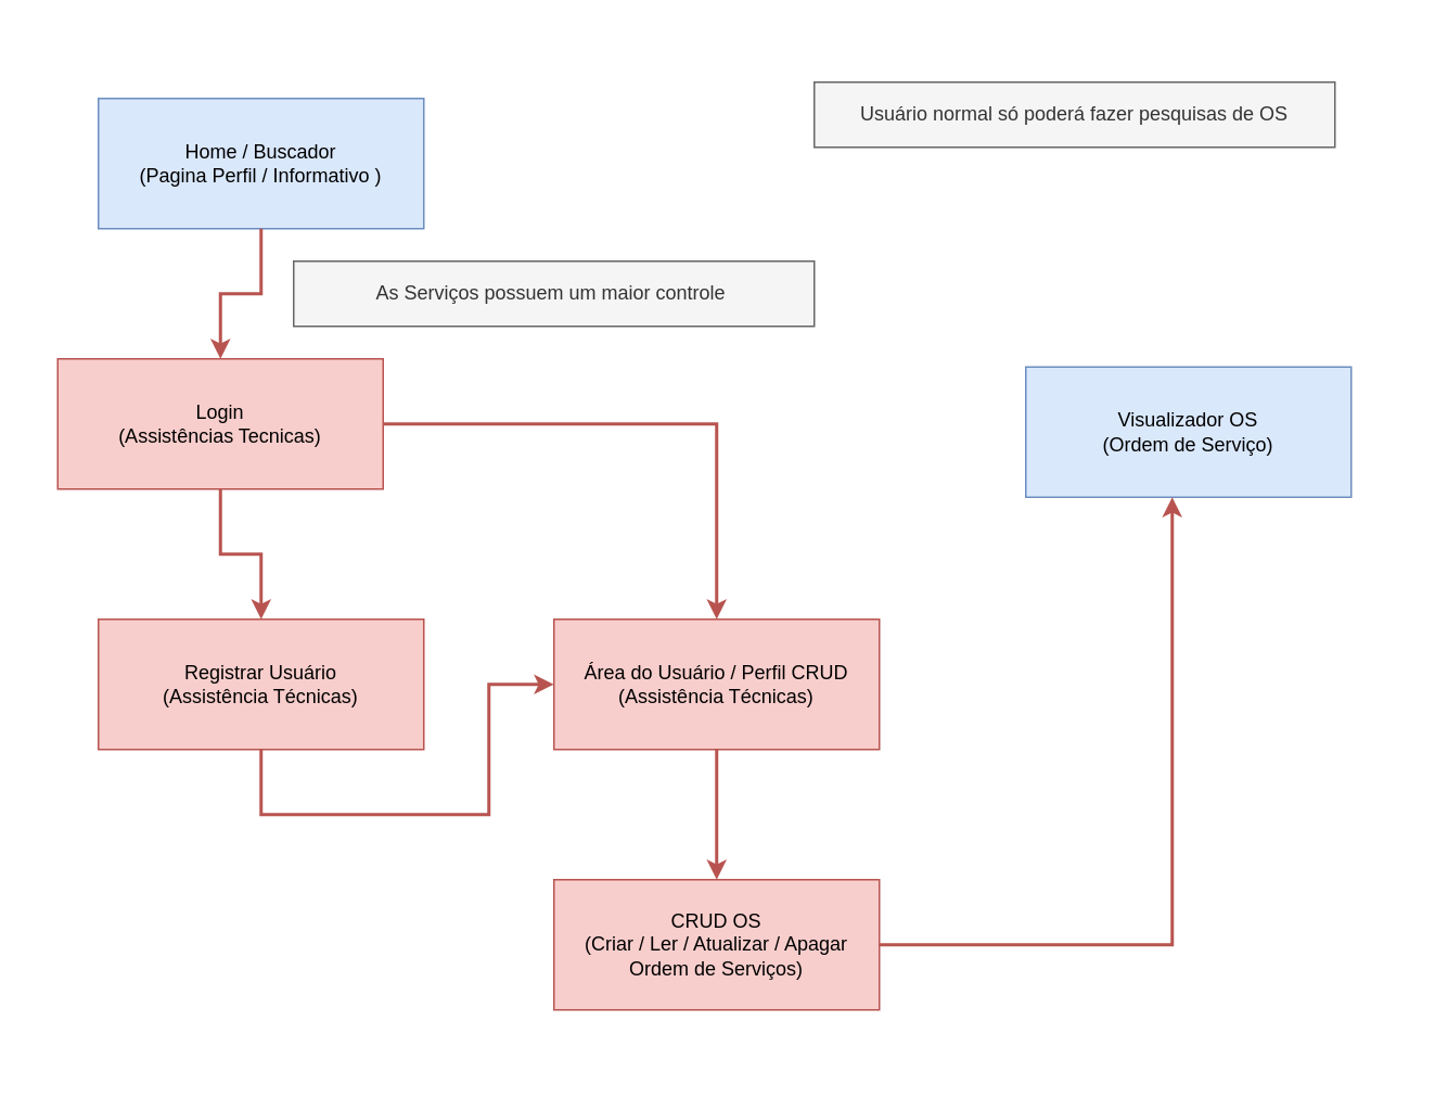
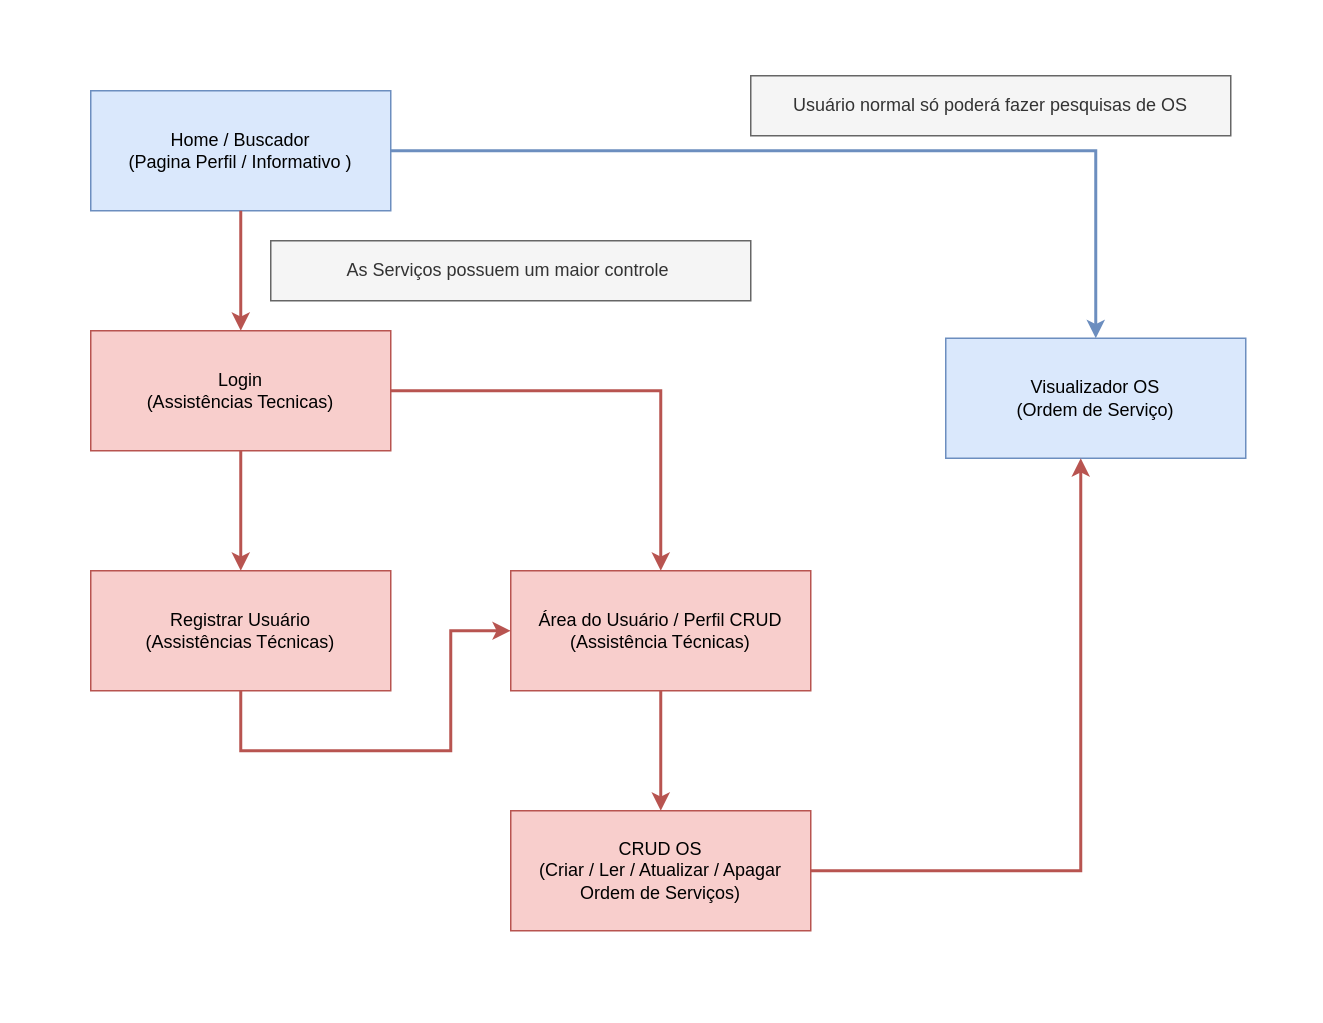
  <mxCell id="0" />
  <mxCell id="1" parent="0" />
  <mxCell id="2" value="" style="rounded=0;whiteSpace=wrap;html=1;glass=0;strokeColor=none;" vertex="1" parent="1"><mxGeometry width="840" height="640" as="geometry" x="20" y="20" /></mxCell>
  <mxCell id="3" value="Home / Buscador&lt;br&gt;(Pagina Perfil / Informativo )" style="text;html=1;strokeColor=#6c8ebf;fillColor=#dae8fc;align=center;verticalAlign=middle;whiteSpace=wrap;rounded=0;" vertex="1" parent="1"><mxGeometry x="60" y="60" width="200" height="80" as="geometry" /></mxCell>
- <mxCell id="4" value="Login&lt;br&gt;(Assistências Tecnicas)" style="text;html=1;strokeColor=#b85450;fillColor=#f8cecc;align=center;verticalAlign=middle;whiteSpace=wrap;rounded=0;" vertex="1" parent="1"><mxGeometry x="35" y="220" width="200" height="80" as="geometry" /></mxCell>
- <mxCell id="5" value="Registrar Usuário&lt;br&gt;(Assistência Técnicas)" style="text;html=1;strokeColor=#b85450;fillColor=#f8cecc;align=center;verticalAlign=middle;whiteSpace=wrap;rounded=0;" vertex="1" parent="1"><mxGeometry x="60" y="380" width="200" height="80" as="geometry" /></mxCell>
+ <mxCell id="4" value="Login&lt;br&gt;(Assistências Tecnicas)" style="text;html=1;strokeColor=#b85450;fillColor=#f8cecc;align=center;verticalAlign=middle;whiteSpace=wrap;rounded=0;" vertex="1" parent="1"><mxGeometry x="60" y="220" width="200" height="80" as="geometry" /></mxCell>
+ <mxCell id="5" value="Registrar Usuário&lt;br&gt;(Assistências Técnicas)" style="text;html=1;strokeColor=#b85450;fillColor=#f8cecc;align=center;verticalAlign=middle;whiteSpace=wrap;rounded=0;" vertex="1" parent="1"><mxGeometry x="60" y="380" width="200" height="80" as="geometry" /></mxCell>
  <mxCell id="6" value="Área do Usuário / Perfil CRUD&lt;br&gt;(Assistência Técnicas)" style="text;html=1;strokeColor=#b85450;fillColor=#f8cecc;align=center;verticalAlign=middle;whiteSpace=wrap;rounded=0;" vertex="1" parent="1"><mxGeometry x="340" y="380" width="200" height="80" as="geometry" /></mxCell>
  <mxCell id="7" value="" style="endArrow=classic;html=1;rounded=0;edgeStyle=orthogonalEdgeStyle;exitX=0.5;exitY=1;exitDx=0;exitDy=0;entryX=0.5;entryY=0;entryDx=0;entryDy=0;fillColor=#f8cecc;strokeColor=#b85450;strokeWidth=2;" edge="1" parent="1" source="3" target="4"><mxGeometry width="50" height="50" relative="1" as="geometry"><mxPoint x="410" y="350" as="sourcePoint" /><mxPoint x="460" y="300" as="targetPoint" /></mxGeometry></mxCell>
  <mxCell id="8" value="" style="endArrow=classic;html=1;rounded=0;edgeStyle=orthogonalEdgeStyle;exitX=0.5;exitY=1;exitDx=0;exitDy=0;entryX=0.5;entryY=0;entryDx=0;entryDy=0;fillColor=#f8cecc;strokeColor=#b85450;strokeWidth=2;" edge="1" parent="1" source="4" target="5"><mxGeometry width="50" height="50" relative="1" as="geometry"><mxPoint x="170" y="150" as="sourcePoint" /><mxPoint x="170" y="270" as="targetPoint" /></mxGeometry></mxCell>
  <mxCell id="9" value="" style="endArrow=classic;html=1;rounded=0;edgeStyle=orthogonalEdgeStyle;exitX=1;exitY=0.5;exitDx=0;exitDy=0;fillColor=#f8cecc;strokeColor=#b85450;strokeWidth=2;" edge="1" parent="1" source="4" target="6"><mxGeometry width="50" height="50" relative="1" as="geometry"><mxPoint x="170" y="350" as="sourcePoint" /><mxPoint x="170" y="470" as="targetPoint" /><Array as="points"><mxPoint x="440" y="260" /></Array></mxGeometry></mxCell>
  <mxCell id="10" value="" style="endArrow=classic;html=1;rounded=0;edgeStyle=orthogonalEdgeStyle;fillColor=#f8cecc;strokeColor=#b85450;entryX=0;entryY=0.5;entryDx=0;entryDy=0;strokeWidth=2;exitX=0.5;exitY=1;exitDx=0;exitDy=0;" edge="1" parent="1" source="5" target="6"><mxGeometry width="50" height="50" relative="1" as="geometry"><mxPoint x="220" y="350" as="sourcePoint" /><mxPoint x="450" y="470" as="targetPoint" /><Array as="points"><mxPoint x="160" y="500" /><mxPoint x="300" y="500" /><mxPoint x="300" y="420" /></Array></mxGeometry></mxCell>
  <mxCell id="11" value="CRUD OS&lt;br&gt;(Criar / Ler / Atualizar / Apagar&lt;br&gt;Ordem de Serviços)" style="text;html=1;strokeColor=#b85450;fillColor=#f8cecc;align=center;verticalAlign=middle;whiteSpace=wrap;rounded=0;" vertex="1" parent="1"><mxGeometry x="340" y="540" width="200" height="80" as="geometry" /></mxCell>
  <mxCell id="12" value="" style="endArrow=classic;html=1;rounded=0;edgeStyle=orthogonalEdgeStyle;exitX=0.5;exitY=1;exitDx=0;exitDy=0;entryX=0.5;entryY=0;entryDx=0;entryDy=0;fillColor=#f8cecc;strokeColor=#b85450;strokeWidth=2;" edge="1" parent="1" source="6" target="11"><mxGeometry width="50" height="50" relative="1" as="geometry"><mxPoint x="170" y="350" as="sourcePoint" /><mxPoint x="170" y="470" as="targetPoint" /></mxGeometry></mxCell>
  <mxCell id="13" value="Visualizador OS&lt;br&gt;(Ordem de Serviço)" style="text;html=1;strokeColor=#6c8ebf;fillColor=#dae8fc;align=center;verticalAlign=middle;whiteSpace=wrap;rounded=0;" vertex="1" parent="1"><mxGeometry x="630" y="225" width="200" height="80" as="geometry" /></mxCell>
+ <mxCell id="14" value="" style="endArrow=classic;html=1;rounded=0;edgeStyle=orthogonalEdgeStyle;exitX=1;exitY=0.5;exitDx=0;exitDy=0;entryX=0.5;entryY=0;entryDx=0;entryDy=0;fillColor=#dae8fc;strokeColor=#6c8ebf;strokeWidth=2;" edge="1" parent="1" source="3" target="13"><mxGeometry width="50" height="50" relative="1" as="geometry"><mxPoint x="170" y="150" as="sourcePoint" /><mxPoint x="170" y="230" as="targetPoint" /></mxGeometry></mxCell>
  <mxCell id="15" value="Usuário normal só poderá fazer pesquisas de OS" style="text;html=1;strokeColor=#666666;fillColor=#f5f5f5;align=center;verticalAlign=middle;whiteSpace=wrap;rounded=0;fontStyle=0;fontColor=#333333;" vertex="1" parent="1"><mxGeometry x="500" y="50" width="320" height="40" as="geometry" /></mxCell>
  <mxCell id="16" value="As Serviços possuem um maior controle&amp;nbsp;" style="text;html=1;strokeColor=#666666;fillColor=#f5f5f5;align=center;verticalAlign=middle;whiteSpace=wrap;rounded=0;glass=0;fontStyle=0;fontColor=#333333;" vertex="1" parent="1"><mxGeometry x="180" y="160" width="320" height="40" as="geometry" /></mxCell>
  <mxCell id="17" value="" style="endArrow=classic;html=1;rounded=0;edgeStyle=orthogonalEdgeStyle;exitX=1;exitY=0.5;exitDx=0;exitDy=0;fillColor=#f8cecc;strokeColor=#b85450;strokeWidth=2;" edge="1" parent="1" source="11" target="13"><mxGeometry width="50" height="50" relative="1" as="geometry"><mxPoint x="450" y="470" as="sourcePoint" /><mxPoint x="450" y="550" as="targetPoint" /><Array as="points"><mxPoint x="720" y="580" /></Array></mxGeometry></mxCell>
